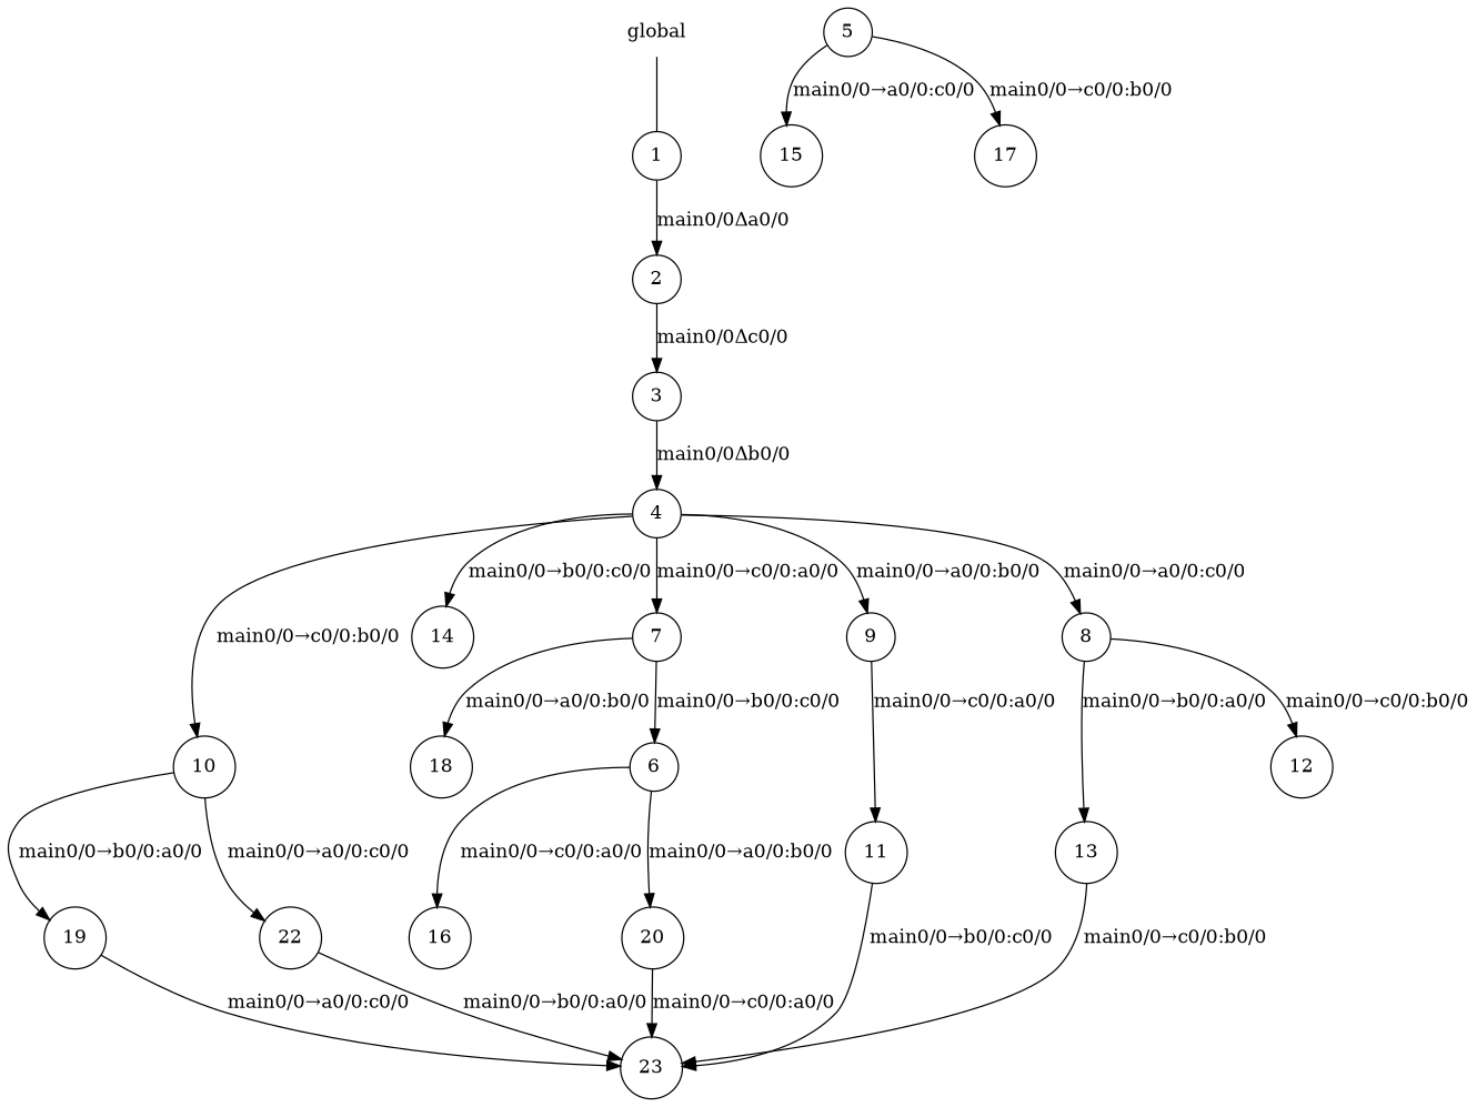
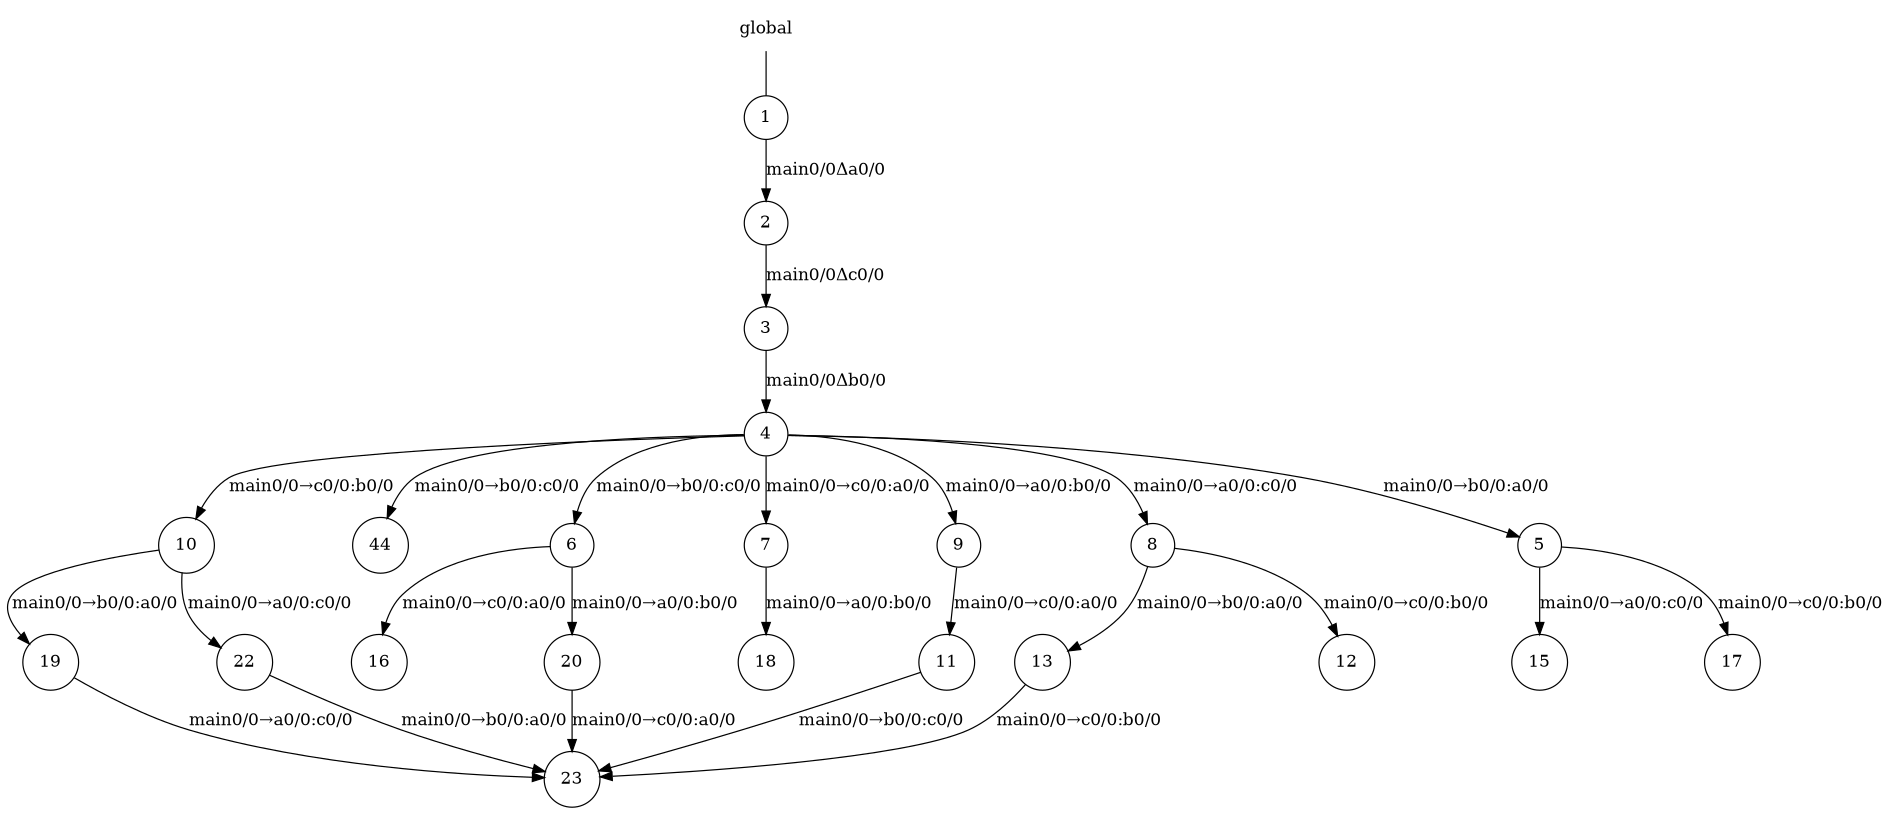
  digraph {
    rankdir=TB
    node [shape=circle]
    n1 [label=global shape=plaintext]
    n2 [label=1]
    n3 [label=2]
    n4 [label=18]
    n5 [label=23]
    n6 [label=10]
    n7 [label=19]
    n8 [label=22]
-   n9 [label=14]
+   n9 [label=44]
    n10 [label=6]
    n11 [label=16]
    n12 [label=20]
    n13 [label=7]
    n14 [label=9]
    n15 [label=11]
    n16 [label=13]
    n17 [label=8]
    n18 [label=12]
    n19 [label=3]
    n20 [label=4]
    n21 [label=5]
    n22 [label=15]
    n23 [label=17]
    n1 -> n2 [arrowhead=none]
    n2 -> n3 [label="main0/0Δa0/0"]
    n3 -> n19 [label="main0/0Δc0/0"]
    n6 -> n7 [label="main0/0→b0/0:a0/0"]
    n6 -> n8 [label="main0/0→a0/0:c0/0"]
    n7 -> n5 [label="main0/0→a0/0:c0/0"]
    n8 -> n5 [label="main0/0→b0/0:a0/0"]
    n10 -> n11 [label="main0/0→c0/0:a0/0"]
    n10 -> n12 [label="main0/0→a0/0:b0/0"]
    n12 -> n5 [label="main0/0→c0/0:a0/0"]
    n13 -> n4 [label="main0/0→a0/0:b0/0"]
    n14 -> n15 [label="main0/0→c0/0:a0/0"]
    n15 -> n5 [label="main0/0→b0/0:c0/0"]
    n16 -> n5 [label="main0/0→c0/0:b0/0"]
    n17 -> n16 [label="main0/0→b0/0:a0/0"]
    n17 -> n18 [label="main0/0→c0/0:b0/0"]
    n19 -> n20 [label="main0/0Δb0/0"]
    n20 -> n6 [label="main0/0→c0/0:b0/0"]
    n20 -> n9 [label="main0/0→b0/0:c0/0"]
-   n13 -> n10 [label="main0/0→b0/0:c0/0"]
+   n20 -> n10 [label="main0/0→b0/0:c0/0"]
    n20 -> n13 [label="main0/0→c0/0:a0/0"]
    n20 -> n14 [label="main0/0→a0/0:b0/0"]
    n20 -> n17 [label="main0/0→a0/0:c0/0"]
+   n20 -> n21 [label="main0/0→b0/0:a0/0"]
    n21 -> n22 [label="main0/0→a0/0:c0/0"]
    n21 -> n23 [label="main0/0→c0/0:b0/0"]
  }
